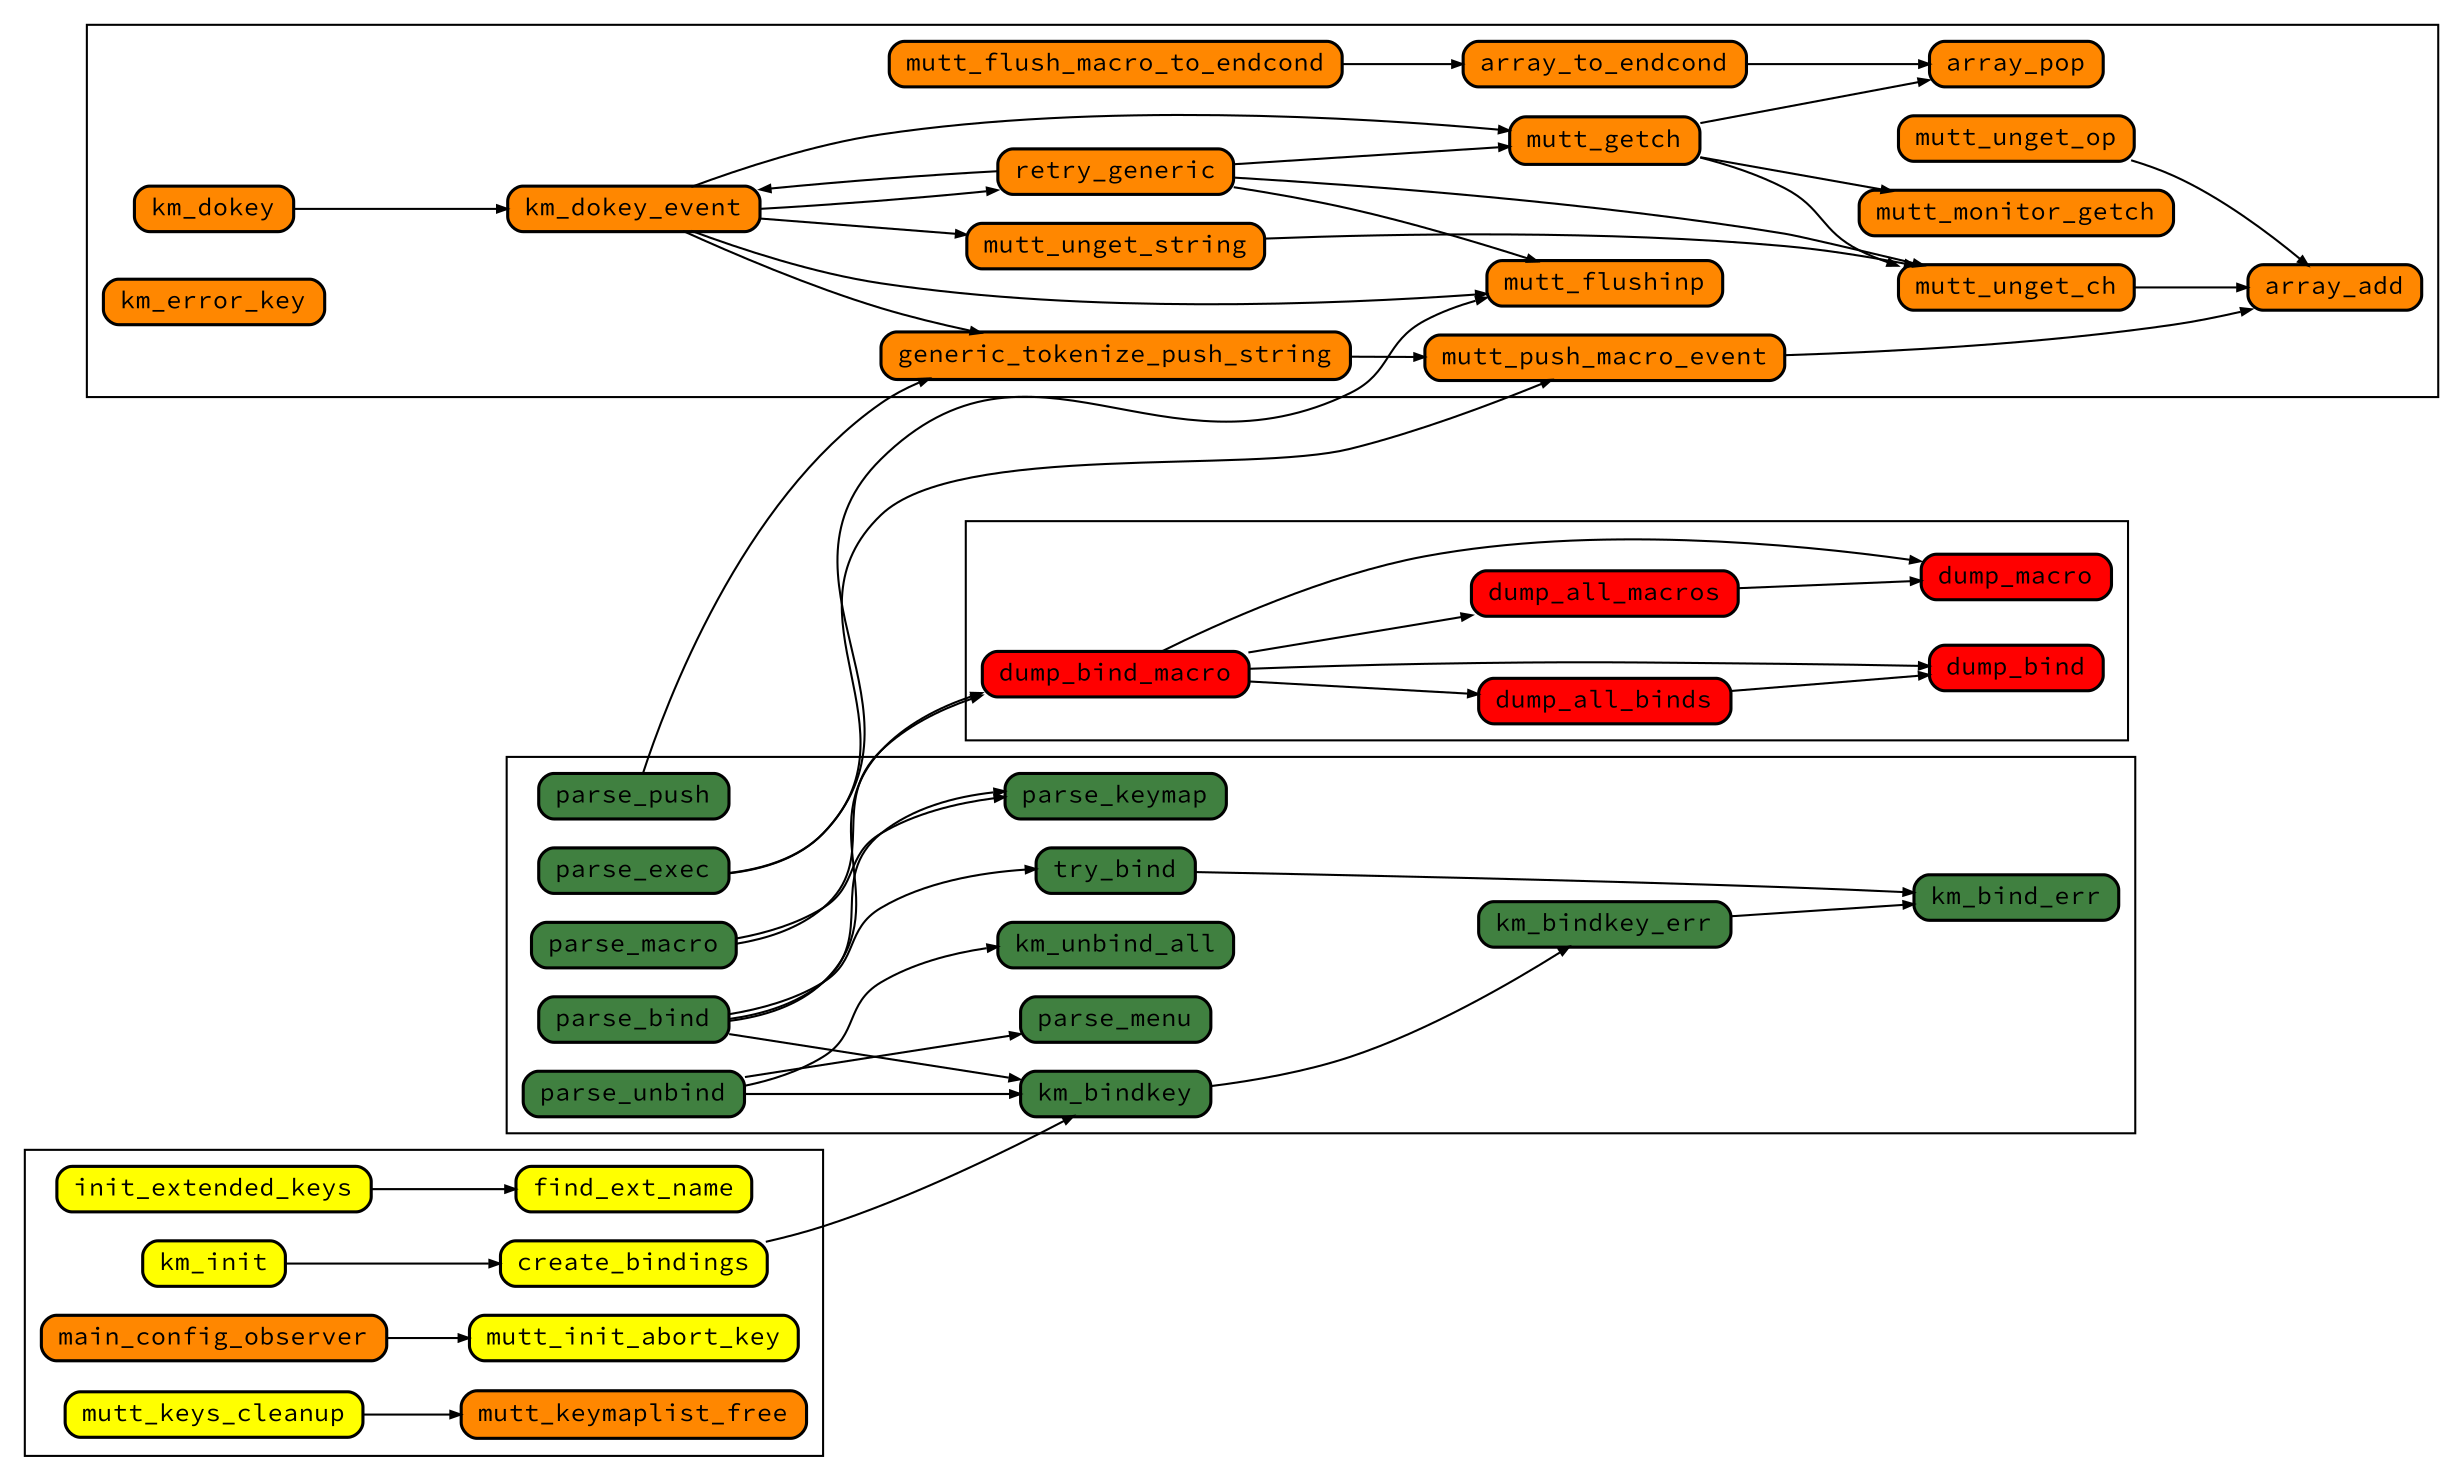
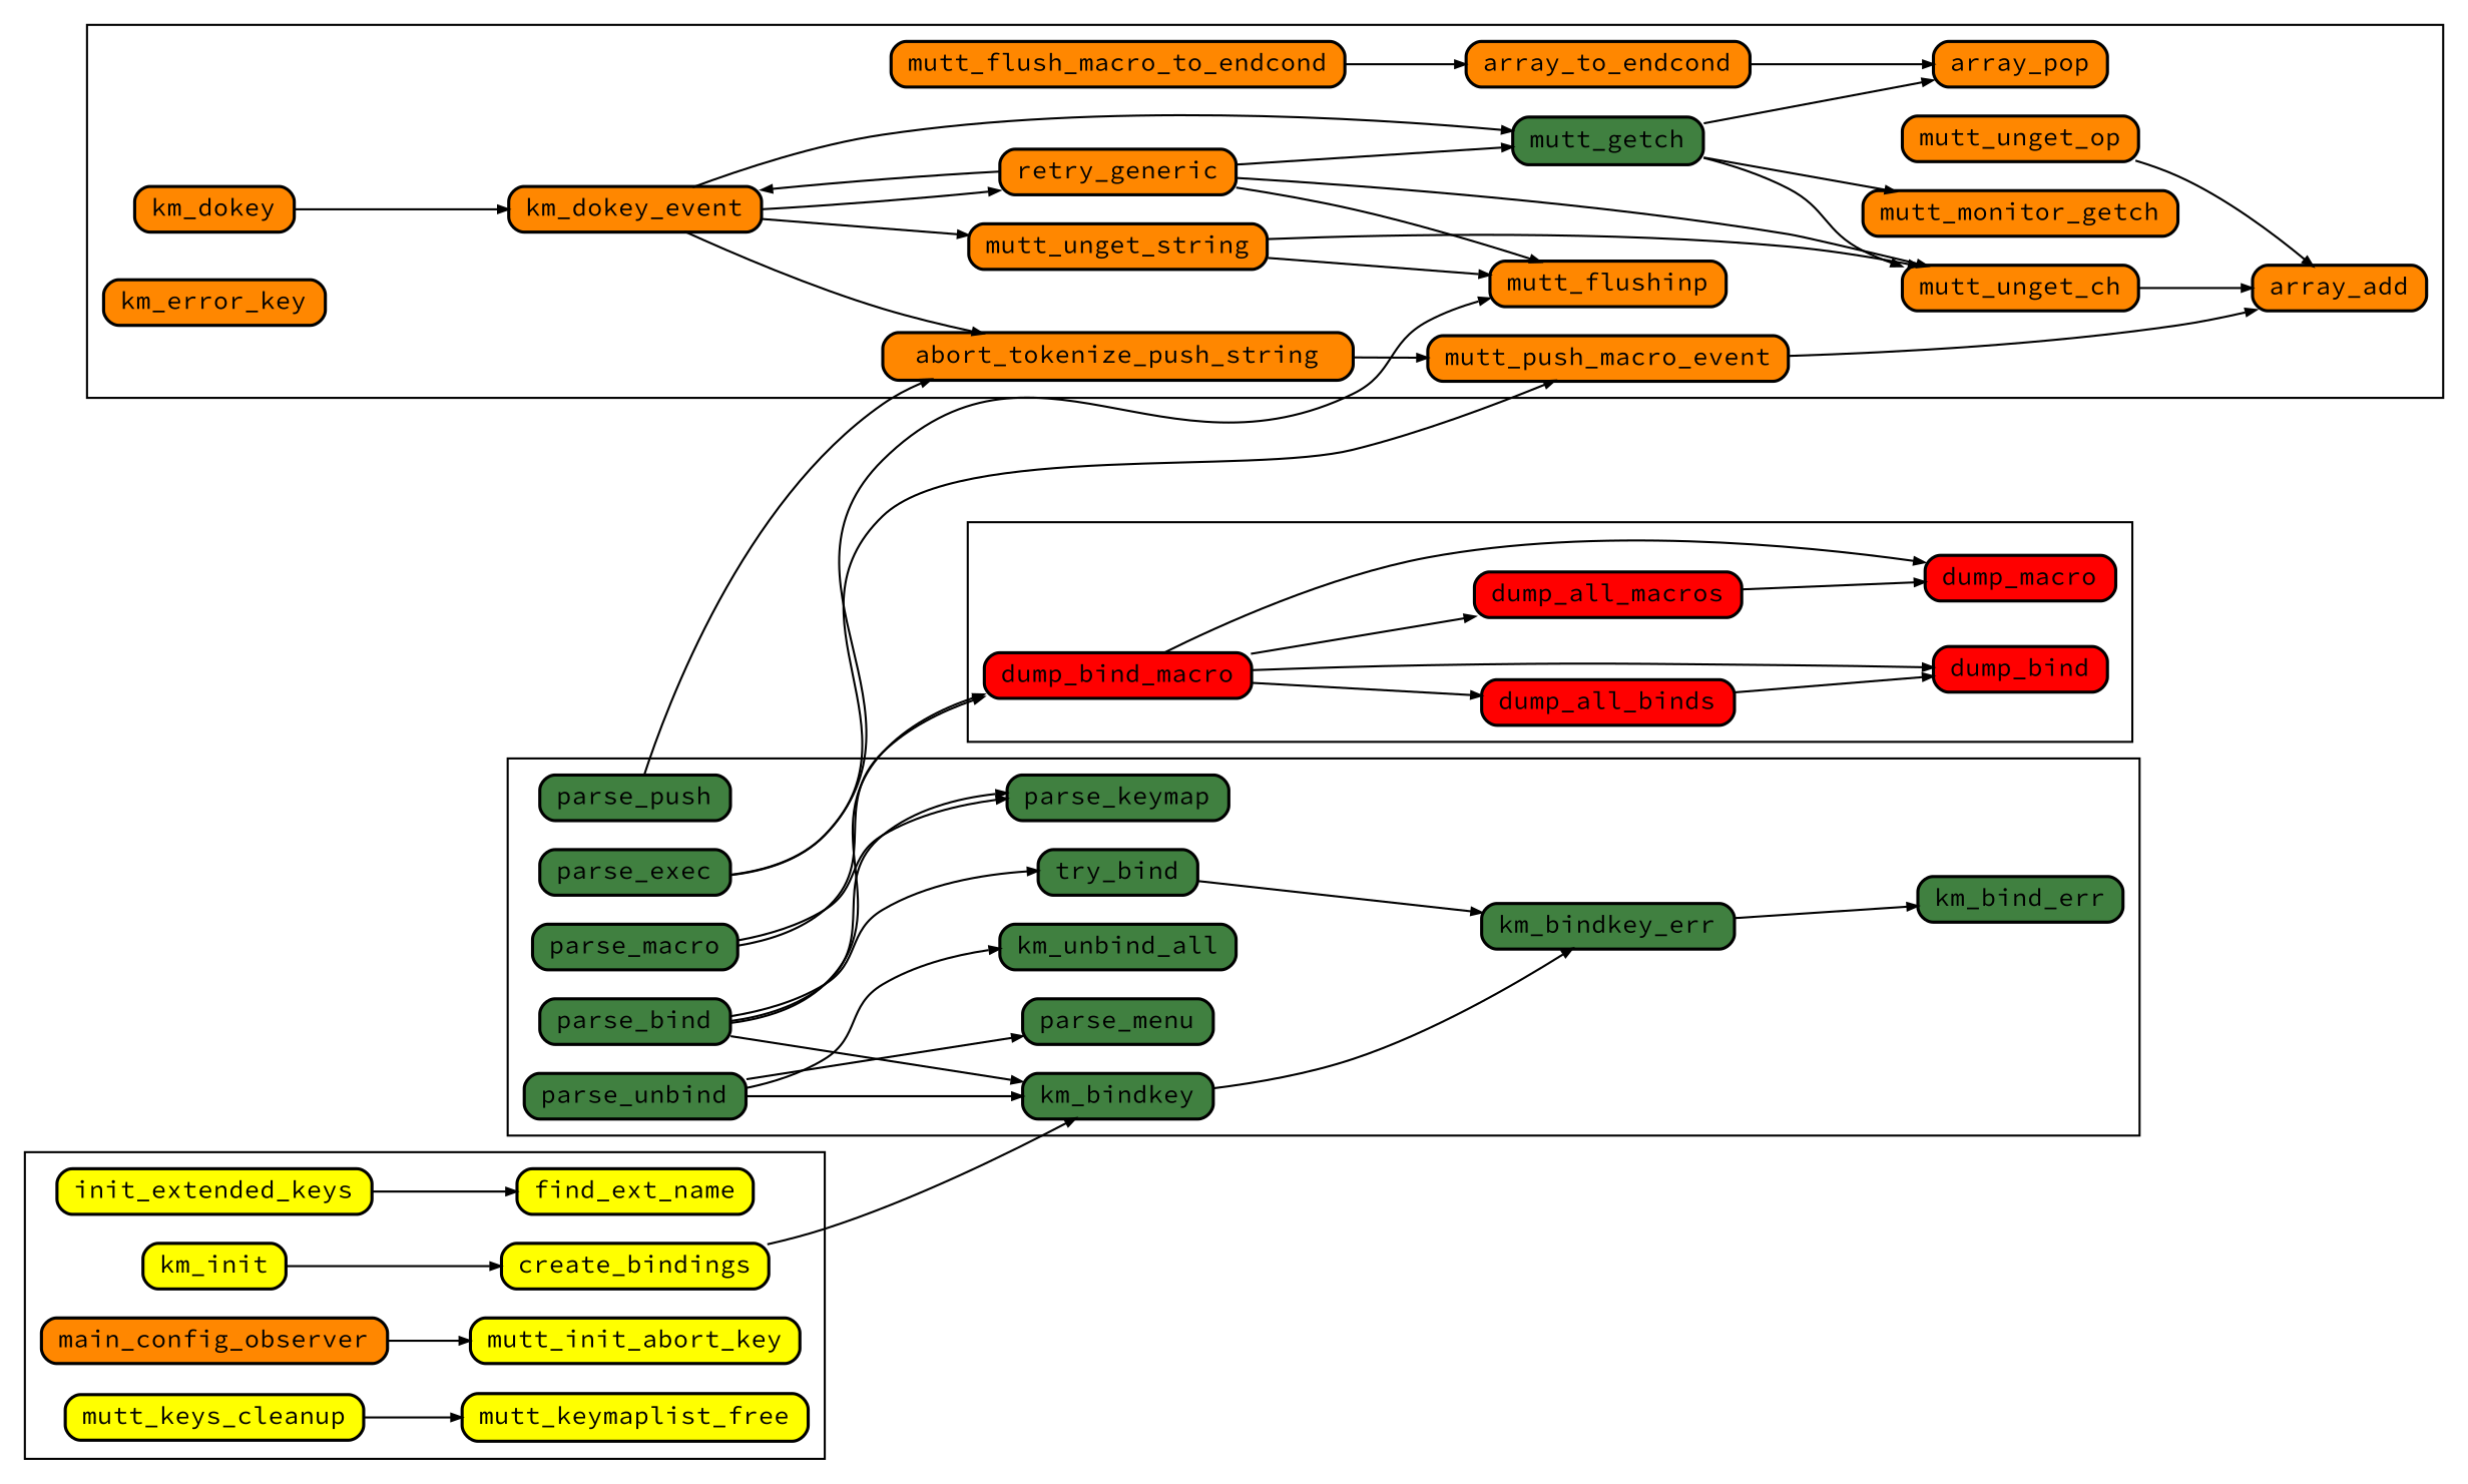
  digraph {
    compound=true
    fontname="Source Code Pro"
    nodesep=0.2
    rankdir=LR
    ranksep=0.5
    node [color=black fillcolor="#ff8700" fontname="Source Code Pro" fontsize=12 penwidth=1.5 shape=Mrecord style=filled]
    edge [arrowsize=0.5 fontname="Source Code Pro" penwidth=1.0]
    dump_all_binds [fillcolor="#ff0000" height=0.2]
    dump_all_macros [fillcolor="#ff0000" height=0.2]
    dump_bind [fillcolor="#ff0000" height=0.2]
    dump_bind_macro [fillcolor="#ff0000" height=0.2]
    dump_macro [fillcolor="#ff0000" height=0.2]
    array_add [height=0.2]
    array_pop [height=0.2]
    array_to_endcond [height=0.2]
-   generic_tokenize_push_string [height=0.2]
+   generic_tokenize_push_string [height=0.2 label=abort_tokenize_push_string]
    km_dokey [height=0.2]
    km_dokey_event [height=0.2]
    km_error_key [height=0.2]
    mutt_flushinp [height=0.2]
    mutt_flush_macro_to_endcond [height=0.2]
-   mutt_getch [height=0.2]
+   mutt_getch [fillcolor="#408040" height=0.2]
    mutt_monitor_getch [height=0.2]
    mutt_push_macro_event [height=0.2]
    mutt_unget_ch [height=0.2]
    mutt_unget_op [height=0.2]
    mutt_unget_string [height=0.2]
    retry_generic [height=0.2]
    create_bindings [fillcolor="#ffff00" height=0.2]
    find_ext_name [fillcolor="#ffff00" height=0.2]
    init_extended_keys [fillcolor="#ffff00" height=0.2]
    km_init [fillcolor="#ffff00" height=0.2]
    main_config_observer [height=0.2]
    mutt_init_abort_key [fillcolor="#ffff00" height=0.2]
-   mutt_keymaplist_free [height=0.2]
+   mutt_keymaplist_free [fillcolor="#ffff00" height=0.2]
    mutt_keys_cleanup [fillcolor="#ffff00" height=0.2]
    km_bindkey [fillcolor="#408040" height=0.2]
    km_bindkey_err [fillcolor="#408040" height=0.2]
    km_bind_err [fillcolor="#408040" height=0.2]
    km_unbind_all [fillcolor="#408040" height=0.2]
    parse_bind [fillcolor="#408040" height=0.2]
    parse_exec [fillcolor="#408040" height=0.2]
    parse_keymap [fillcolor="#408040" height=0.2]
    parse_macro [fillcolor="#408040" height=0.2]
    parse_menu [fillcolor="#408040" height=0.2]
    parse_push [fillcolor="#408040" height=0.2]
    parse_unbind [fillcolor="#408040" height=0.2]
    try_bind [fillcolor="#408040" height=0.2]
    subgraph cluster_1 {
      dump_all_binds
      dump_all_macros
      dump_bind
      dump_bind_macro
      dump_macro
    }
    subgraph cluster_2 {
      array_add
      array_pop
      array_to_endcond
      generic_tokenize_push_string
      km_dokey
      km_dokey_event
      km_error_key
      mutt_flushinp
      mutt_flush_macro_to_endcond
      mutt_getch
      mutt_monitor_getch
      mutt_push_macro_event
      mutt_unget_ch
      mutt_unget_op
      mutt_unget_string
      retry_generic
    }
    subgraph cluster_3 {
      create_bindings
      find_ext_name
      init_extended_keys
      km_init
      main_config_observer
      mutt_init_abort_key
      mutt_keymaplist_free
      mutt_keys_cleanup
    }
    subgraph cluster_4 {
      km_bindkey
      km_bindkey_err
      km_bind_err
      km_unbind_all
      parse_bind
      parse_exec
      parse_keymap
      parse_macro
      parse_menu
      parse_push
      parse_unbind
      try_bind
    }
    dump_all_binds -> dump_bind
    dump_all_macros -> dump_macro
    dump_bind_macro -> dump_all_binds
    dump_bind_macro -> dump_all_macros
    dump_bind_macro -> dump_bind
    dump_bind_macro -> dump_macro
    array_to_endcond -> array_pop
    generic_tokenize_push_string -> mutt_push_macro_event
    km_dokey -> km_dokey_event
    km_dokey_event -> generic_tokenize_push_string
-   km_dokey_event -> mutt_flushinp
+   mutt_unget_string -> mutt_flushinp
    km_dokey_event -> mutt_getch
    km_dokey_event -> mutt_unget_string
    km_dokey_event -> retry_generic
    mutt_flush_macro_to_endcond -> array_to_endcond
    mutt_getch -> array_pop
    mutt_getch -> mutt_monitor_getch
    mutt_getch -> mutt_unget_ch
    mutt_push_macro_event -> array_add
    mutt_unget_ch -> array_add
    mutt_unget_op -> array_add
    mutt_unget_string -> mutt_unget_ch
    retry_generic -> km_dokey_event
    retry_generic -> mutt_flushinp
    retry_generic -> mutt_getch
    retry_generic -> mutt_unget_ch
    create_bindings -> km_bindkey
    init_extended_keys -> find_ext_name
    km_init -> create_bindings
    main_config_observer -> mutt_init_abort_key
    mutt_keys_cleanup -> mutt_keymaplist_free
    km_bindkey -> km_bindkey_err
    km_bindkey_err -> km_bind_err
    parse_bind -> dump_bind_macro
    parse_bind -> km_bindkey
    parse_bind -> parse_keymap
    parse_bind -> try_bind
    parse_exec -> mutt_flushinp
    parse_exec -> mutt_push_macro_event
    parse_macro -> dump_bind_macro
    parse_macro -> parse_keymap
    parse_push -> generic_tokenize_push_string
    parse_unbind -> km_bindkey
    parse_unbind -> km_unbind_all
    parse_unbind -> parse_menu
-   try_bind -> km_bind_err
+   try_bind -> km_bindkey_err
  }
